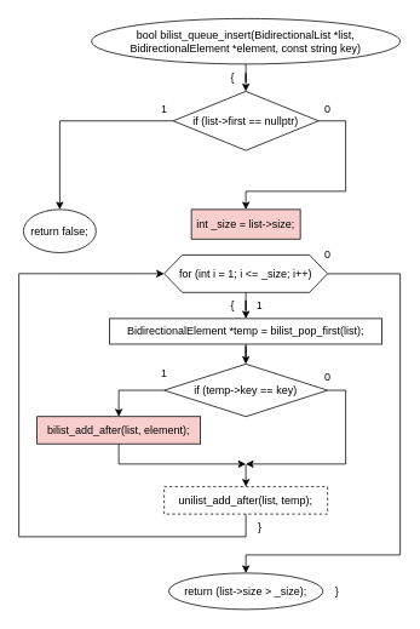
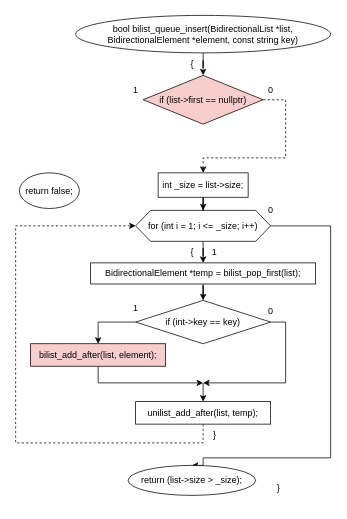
  <mxCell id="0" />
  <mxCell id="1" parent="0" />
  <mxCell id="2" value="" style="edgeStyle=orthogonalEdgeStyle;rounded=0;orthogonalLoop=1;jettySize=auto;html=1;" parent="1" source="3" target="6" edge="1"><mxGeometry relative="1" as="geometry" /></mxCell>
  <mxCell id="3" value="bool bilist_queue_insert(BidirectionalList *list, BidirectionalElement *element, const string key)" style="ellipse;whiteSpace=wrap;html=1;" parent="1" vertex="1"><mxGeometry x="100" y="20" width="340" height="50" as="geometry" /></mxCell>
- <mxCell id="4" value="" style="edgeStyle=orthogonalEdgeStyle;rounded=0;orthogonalLoop=1;jettySize=auto;html=1;entryX=0.5;entryY=0;entryDx=0;entryDy=0;exitX=0;exitY=0.5;exitDx=0;exitDy=0;" parent="1" source="6" target="8" edge="1"><mxGeometry relative="1" as="geometry" /></mxCell>
- <mxCell id="5" value="" style="edgeStyle=orthogonalEdgeStyle;rounded=0;orthogonalLoop=1;jettySize=auto;html=1;entryX=0.5;entryY=0;entryDx=0;entryDy=0;" parent="1" source="6" target="10" edge="1"><mxGeometry relative="1" as="geometry"><Array as="points"><mxPoint x="380" y="133" /><mxPoint x="380" y="210" /><mxPoint x="270" y="210" /></Array></mxGeometry></mxCell>
- <mxCell id="6" value="if (list-&amp;gt;first == nullptr)" style="rhombus;whiteSpace=wrap;html=1;" parent="1" vertex="1"><mxGeometry x="190" y="100" width="160" height="65" as="geometry" /></mxCell>
+ <mxCell id="5" value="" style="edgeStyle=orthogonalEdgeStyle;rounded=0;orthogonalLoop=1;jettySize=auto;html=1;entryX=0.5;entryY=0;entryDx=0;entryDy=0;dashed=1;" parent="1" source="6" target="10" edge="1"><mxGeometry relative="1" as="geometry"><Array as="points"><mxPoint x="380" y="133" /><mxPoint x="380" y="210" /><mxPoint x="270" y="210" /></Array></mxGeometry></mxCell>
+ <mxCell id="6" value="if (list-&amp;gt;first == nullptr)" style="rhombus;whiteSpace=wrap;html=1;fillColor=#f8cecc;" parent="1" vertex="1"><mxGeometry x="190" y="100" width="160" height="65" as="geometry" /></mxCell>
  <mxCell id="7" value="{" style="text;html=1;align=center;verticalAlign=middle;resizable=0;points=[];autosize=1;strokeColor=none;fillColor=none;" parent="1" vertex="1"><mxGeometry x="240" y="70" width="30" height="30" as="geometry" /></mxCell>
  <mxCell id="8" value="return false;" style="ellipse;whiteSpace=wrap;html=1;" parent="1" vertex="1"><mxGeometry x="25" y="230" width="80" height="47.5" as="geometry" /></mxCell>
- <mxCell id="10" value="int _size = list-&amp;gt;size;" style="whiteSpace=wrap;html=1;fillColor=#f8cecc;" parent="1" vertex="1"><mxGeometry x="210" y="230" width="120" height="32.5" as="geometry" /></mxCell>
+ <mxCell id="9" value="" style="edgeStyle=orthogonalEdgeStyle;rounded=0;orthogonalLoop=1;jettySize=auto;html=1;" parent="1" source="10" target="15" edge="1"><mxGeometry relative="1" as="geometry" /></mxCell>
+ <mxCell id="10" value="int _size = list-&amp;gt;size;" style="whiteSpace=wrap;html=1;" parent="1" vertex="1"><mxGeometry x="210" y="230" width="120" height="32.5" as="geometry" /></mxCell>
  <mxCell id="11" value="0" style="text;html=1;align=center;verticalAlign=middle;resizable=0;points=[];autosize=1;strokeColor=none;fillColor=none;" parent="1" vertex="1"><mxGeometry x="345" y="105" width="30" height="30" as="geometry" /></mxCell>
  <mxCell id="12" value="1" style="text;html=1;align=center;verticalAlign=middle;resizable=0;points=[];autosize=1;strokeColor=none;fillColor=none;" parent="1" vertex="1"><mxGeometry x="165" y="105" width="30" height="30" as="geometry" /></mxCell>
  <mxCell id="13" value="" style="edgeStyle=orthogonalEdgeStyle;rounded=0;orthogonalLoop=1;jettySize=auto;html=1;" parent="1" source="15" target="17" edge="1"><mxGeometry relative="1" as="geometry" /></mxCell>
  <mxCell id="14" style="edgeStyle=orthogonalEdgeStyle;rounded=0;orthogonalLoop=1;jettySize=auto;html=1;entryX=0.5;entryY=0;entryDx=0;entryDy=0;" parent="1" source="15" target="31" edge="1"><mxGeometry relative="1" as="geometry"><Array as="points"><mxPoint x="440" y="301" /><mxPoint x="440" y="610" /><mxPoint x="270" y="610" /></Array></mxGeometry></mxCell>
  <mxCell id="15" value="for (int i = 1; i &amp;lt;= _size; i++)" style="shape=hexagon;perimeter=hexagonPerimeter2;whiteSpace=wrap;html=1;fixedSize=1;" parent="1" vertex="1"><mxGeometry x="180" y="280" width="180" height="41.25" as="geometry" /></mxCell>
  <mxCell id="16" value="" style="edgeStyle=orthogonalEdgeStyle;rounded=0;orthogonalLoop=1;jettySize=auto;html=1;" parent="1" source="17" target="22" edge="1"><mxGeometry relative="1" as="geometry" /></mxCell>
  <mxCell id="17" value="BidirectionalElement *temp = bilist_pop_first(list);" style="whiteSpace=wrap;html=1;" parent="1" vertex="1"><mxGeometry x="120" y="350" width="300" height="28.13" as="geometry" /></mxCell>
  <mxCell id="18" value="{" style="text;html=1;align=center;verticalAlign=middle;resizable=0;points=[];autosize=1;strokeColor=none;fillColor=none;" parent="1" vertex="1"><mxGeometry x="240" y="321.25" width="30" height="30" as="geometry" /></mxCell>
  <mxCell id="19" value="1" style="text;html=1;align=center;verticalAlign=middle;resizable=0;points=[];autosize=1;strokeColor=none;fillColor=none;" parent="1" vertex="1"><mxGeometry x="270" y="321.25" width="30" height="30" as="geometry" /></mxCell>
  <mxCell id="20" style="edgeStyle=orthogonalEdgeStyle;rounded=0;orthogonalLoop=1;jettySize=auto;html=1;entryX=0.5;entryY=0;entryDx=0;entryDy=0;exitX=0;exitY=0.5;exitDx=0;exitDy=0;" parent="1" source="22" target="24" edge="1"><mxGeometry relative="1" as="geometry" /></mxCell>
  <mxCell id="21" style="edgeStyle=orthogonalEdgeStyle;rounded=0;orthogonalLoop=1;jettySize=auto;html=1;" parent="1" source="22" edge="1"><mxGeometry relative="1" as="geometry"><mxPoint x="270" y="510" as="targetPoint" /><Array as="points"><mxPoint x="380" y="429" /><mxPoint x="380" y="510" /></Array></mxGeometry></mxCell>
- <mxCell id="22" value="if (temp-&amp;gt;key == key)" style="rhombus;whiteSpace=wrap;html=1;" parent="1" vertex="1"><mxGeometry x="180" y="400" width="180" height="57.81" as="geometry" /></mxCell>
+ <mxCell id="22" value="if (int-&amp;gt;key == key)" style="rhombus;whiteSpace=wrap;html=1;" parent="1" vertex="1"><mxGeometry x="180" y="400" width="180" height="57.81" as="geometry" /></mxCell>
  <mxCell id="23" style="edgeStyle=orthogonalEdgeStyle;rounded=0;orthogonalLoop=1;jettySize=auto;html=1;exitX=0.5;exitY=1;exitDx=0;exitDy=0;" parent="1" source="24" edge="1"><mxGeometry relative="1" as="geometry"><mxPoint x="270" y="510" as="targetPoint" /><mxPoint x="110" y="530" as="sourcePoint" /><Array as="points"><mxPoint x="130" y="510" /></Array></mxGeometry></mxCell>
  <mxCell id="24" value="bilist_add_after(list, element);" style="whiteSpace=wrap;html=1;fillColor=#f8cecc;" parent="1" vertex="1"><mxGeometry x="40" y="457.81" width="180" height="30" as="geometry" /></mxCell>
  <mxCell id="25" value="0" style="text;html=1;align=center;verticalAlign=middle;resizable=0;points=[];autosize=1;strokeColor=none;fillColor=none;" parent="1" vertex="1"><mxGeometry x="345" y="400" width="30" height="30" as="geometry" /></mxCell>
  <mxCell id="26" value="1" style="text;html=1;align=center;verticalAlign=middle;resizable=0;points=[];autosize=1;strokeColor=none;fillColor=none;" parent="1" vertex="1"><mxGeometry x="165" y="395" width="30" height="30" as="geometry" /></mxCell>
- <mxCell id="27" style="edgeStyle=orthogonalEdgeStyle;rounded=0;orthogonalLoop=1;jettySize=auto;html=1;entryX=0;entryY=0.5;entryDx=0;entryDy=0;" parent="1" source="28" target="15" edge="1"><mxGeometry relative="1" as="geometry"><Array as="points"><mxPoint x="270" y="590" /><mxPoint x="20" y="590" /><mxPoint x="20" y="301" /></Array></mxGeometry></mxCell>
- <mxCell id="28" value="unilist_add_after(list, temp);" style="rounded=0;whiteSpace=wrap;html=1;dashed=1;" parent="1" vertex="1"><mxGeometry x="180" y="535" width="180" height="30" as="geometry" /></mxCell>
+ <mxCell id="27" style="edgeStyle=orthogonalEdgeStyle;rounded=0;orthogonalLoop=1;jettySize=auto;html=1;entryX=0;entryY=0.5;entryDx=0;entryDy=0;dashed=1;" parent="1" source="28" target="15" edge="1"><mxGeometry relative="1" as="geometry"><Array as="points"><mxPoint x="270" y="590" /><mxPoint x="20" y="590" /><mxPoint x="20" y="301" /></Array></mxGeometry></mxCell>
+ <mxCell id="28" value="unilist_add_after(list, temp);" style="rounded=0;whiteSpace=wrap;html=1;" parent="1" vertex="1"><mxGeometry x="180" y="535" width="180" height="30" as="geometry" /></mxCell>
  <mxCell id="29" value="" style="endArrow=classic;html=1;rounded=0;entryX=0.5;entryY=0;entryDx=0;entryDy=0;" parent="1" target="28" edge="1"><mxGeometry width="50" height="50" relative="1" as="geometry"><mxPoint x="270" y="510" as="sourcePoint" /><mxPoint x="300" y="380" as="targetPoint" /></mxGeometry></mxCell>
  <mxCell id="30" value="}" style="text;html=1;align=center;verticalAlign=middle;resizable=0;points=[];autosize=1;strokeColor=none;fillColor=none;" parent="1" vertex="1"><mxGeometry x="270" y="565" width="30" height="30" as="geometry" /></mxCell>
- <mxCell id="31" value="return (list-&amp;gt;size &amp;gt; _size);" style="ellipse;whiteSpace=wrap;html=1;" parent="1" vertex="1"><mxGeometry x="185" y="630" width="170" height="40" as="geometry" /></mxCell>
+ <mxCell id="31" value="return (list-&amp;gt;size &amp;gt; _size);" style="ellipse;whiteSpace=wrap;html=1;" parent="1" vertex="1"><mxGeometry x="170" y="620" width="170" height="40" as="geometry" /></mxCell>
  <mxCell id="32" value="}" style="text;html=1;align=center;verticalAlign=middle;resizable=0;points=[];autosize=1;strokeColor=none;fillColor=none;" parent="1" vertex="1"><mxGeometry x="355" y="635" width="30" height="30" as="geometry" /></mxCell>
  <mxCell id="33" value="0" style="text;html=1;align=center;verticalAlign=middle;resizable=0;points=[];autosize=1;strokeColor=none;fillColor=none;" parent="1" vertex="1"><mxGeometry x="345" y="265" width="30" height="30" as="geometry" /></mxCell>
